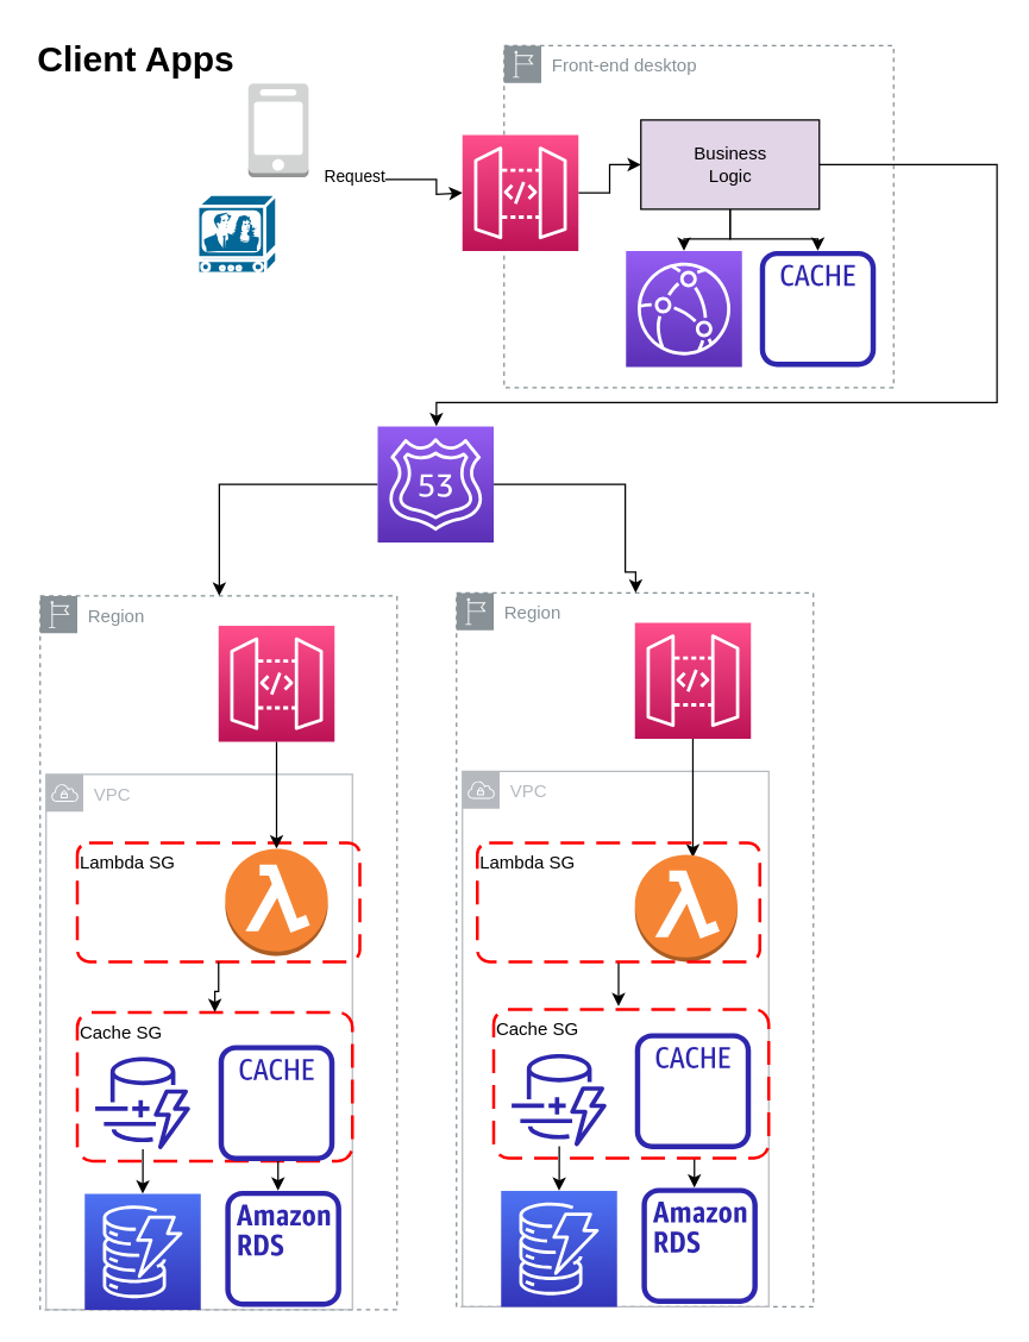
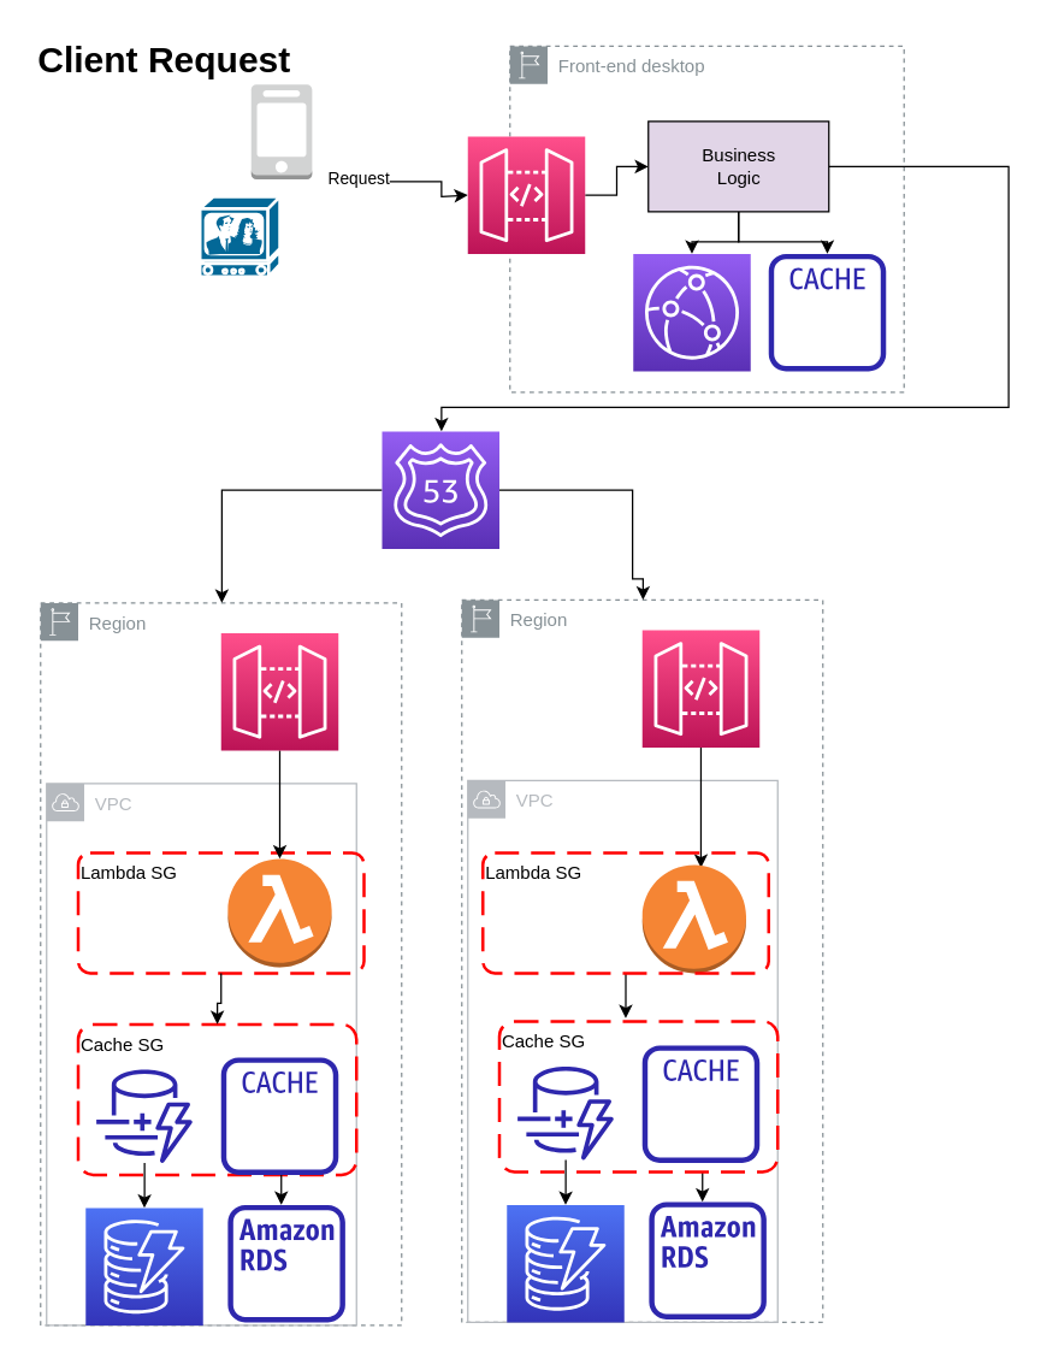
  <mxCell id="0" />
  <mxCell id="1" parent="0" />
  <mxCell id="2" value="Region" style="sketch=0;outlineConnect=0;gradientColor=none;html=1;whiteSpace=wrap;fontSize=12;fontStyle=0;shape=mxgraph.aws4.group;grIcon=mxgraph.aws4.group_region;strokeColor=#879196;fillColor=none;verticalAlign=top;align=left;spacingLeft=30;fontColor=#879196;dashed=1;" parent="1" vertex="1"><mxGeometry x="26.5" y="400" width="240" height="480" as="geometry" /></mxCell>
  <mxCell id="3" value="VPC" style="sketch=0;outlineConnect=0;gradientColor=none;html=1;whiteSpace=wrap;fontSize=12;fontStyle=0;shape=mxgraph.aws4.group;grIcon=mxgraph.aws4.group_vpc;strokeColor=#B6BABF;fillColor=none;verticalAlign=top;align=left;spacingLeft=30;fontColor=#B6BABF;dashed=0;" parent="1" vertex="1"><mxGeometry x="30.5" y="520" width="206" height="360" as="geometry" /></mxCell>
  <mxCell id="4" value="Lambda SG" style="rounded=1;arcSize=10;dashed=1;strokeColor=#ff0000;fillColor=none;gradientColor=none;dashPattern=8 4;strokeWidth=2;verticalAlign=top;align=left;" parent="1" vertex="1"><mxGeometry x="51.5" y="566" width="190" height="80" as="geometry" /></mxCell>
  <mxCell id="5" value="Cache SG" style="rounded=1;arcSize=10;dashed=1;strokeColor=#ff0000;fillColor=none;gradientColor=none;dashPattern=8 4;strokeWidth=2;verticalAlign=top;align=left;" parent="1" vertex="1"><mxGeometry x="51.5" y="680" width="185" height="100" as="geometry" /></mxCell>
  <mxCell id="6" value="" style="sketch=0;outlineConnect=0;fontColor=#232F3E;gradientColor=none;fillColor=#2E27AD;strokeColor=none;dashed=0;verticalLabelPosition=bottom;verticalAlign=top;align=center;html=1;fontSize=12;fontStyle=0;aspect=fixed;pointerEvents=1;shape=mxgraph.aws4.cache_node;" parent="1" vertex="1"><mxGeometry x="146.5" y="702" width="78" height="78" as="geometry" /></mxCell>
  <mxCell id="7" style="edgeStyle=orthogonalEdgeStyle;rounded=0;orthogonalLoop=1;jettySize=auto;html=1;entryX=0.5;entryY=0;entryDx=0;entryDy=0;entryPerimeter=0;" parent="1" source="8" target="9" edge="1"><mxGeometry relative="1" as="geometry"><mxPoint x="486.973" y="640" as="targetPoint" /></mxGeometry></mxCell>
  <mxCell id="8" value="" style="sketch=0;points=[[0,0,0],[0.25,0,0],[0.5,0,0],[0.75,0,0],[1,0,0],[0,1,0],[0.25,1,0],[0.5,1,0],[0.75,1,0],[1,1,0],[0,0.25,0],[0,0.5,0],[0,0.75,0],[1,0.25,0],[1,0.5,0],[1,0.75,0]];outlineConnect=0;fontColor=#232F3E;gradientColor=#FF4F8B;gradientDirection=north;fillColor=#BC1356;strokeColor=#ffffff;dashed=0;verticalLabelPosition=bottom;verticalAlign=top;align=center;html=1;fontSize=12;fontStyle=0;aspect=fixed;shape=mxgraph.aws4.resourceIcon;resIcon=mxgraph.aws4.api_gateway;" parent="1" vertex="1"><mxGeometry x="146.5" y="420" width="78" height="78" as="geometry" /></mxCell>
  <mxCell id="9" value="" style="outlineConnect=0;dashed=0;verticalLabelPosition=bottom;verticalAlign=top;align=center;html=1;shape=mxgraph.aws3.lambda_function;fillColor=#F58534;gradientColor=none;" parent="1" vertex="1"><mxGeometry x="151" y="570" width="69" height="72" as="geometry" /></mxCell>
  <mxCell id="10" style="edgeStyle=orthogonalEdgeStyle;rounded=0;orthogonalLoop=1;jettySize=auto;html=1;entryX=0.5;entryY=0;entryDx=0;entryDy=0;" parent="1" source="4" target="5" edge="1"><mxGeometry relative="1" as="geometry" /></mxCell>
  <mxCell id="11" style="edgeStyle=orthogonalEdgeStyle;rounded=0;orthogonalLoop=1;jettySize=auto;html=1;" parent="1" source="5" target="15" edge="1"><mxGeometry relative="1" as="geometry"><Array as="points"><mxPoint x="186.5" y="790" /><mxPoint x="186.5" y="790" /></Array></mxGeometry></mxCell>
  <mxCell id="12" style="edgeStyle=orthogonalEdgeStyle;rounded=0;orthogonalLoop=1;jettySize=auto;html=1;" parent="1" source="13" target="14" edge="1"><mxGeometry relative="1" as="geometry" /></mxCell>
  <mxCell id="13" value="" style="sketch=0;outlineConnect=0;fontColor=#232F3E;gradientColor=none;fillColor=#2E27AD;strokeColor=none;dashed=0;verticalLabelPosition=bottom;verticalAlign=top;align=center;html=1;fontSize=12;fontStyle=0;aspect=fixed;pointerEvents=1;shape=mxgraph.aws4.dynamodb_dax;" parent="1" vertex="1"><mxGeometry x="61.92" y="710" width="67.17" height="62" as="geometry" /></mxCell>
  <mxCell id="14" value="" style="sketch=0;points=[[0,0,0],[0.25,0,0],[0.5,0,0],[0.75,0,0],[1,0,0],[0,1,0],[0.25,1,0],[0.5,1,0],[0.75,1,0],[1,1,0],[0,0.25,0],[0,0.5,0],[0,0.75,0],[1,0.25,0],[1,0.5,0],[1,0.75,0]];outlineConnect=0;fontColor=#232F3E;gradientColor=#4D72F3;gradientDirection=north;fillColor=#3334B9;strokeColor=#ffffff;dashed=0;verticalLabelPosition=bottom;verticalAlign=top;align=center;html=1;fontSize=12;fontStyle=0;aspect=fixed;shape=mxgraph.aws4.resourceIcon;resIcon=mxgraph.aws4.dynamodb;" parent="1" vertex="1"><mxGeometry x="56.5" y="802" width="78" height="78" as="geometry" /></mxCell>
  <mxCell id="15" value="" style="sketch=0;outlineConnect=0;fontColor=#232F3E;gradientColor=none;fillColor=#2E27AD;strokeColor=none;dashed=0;verticalLabelPosition=bottom;verticalAlign=top;align=center;html=1;fontSize=12;fontStyle=0;aspect=fixed;pointerEvents=1;shape=mxgraph.aws4.rds_instance_alt;" parent="1" vertex="1"><mxGeometry x="151" y="800" width="78" height="78" as="geometry" /></mxCell>
  <mxCell id="16" value="Region" style="sketch=0;outlineConnect=0;gradientColor=none;html=1;whiteSpace=wrap;fontSize=12;fontStyle=0;shape=mxgraph.aws4.group;grIcon=mxgraph.aws4.group_region;strokeColor=#879196;fillColor=none;verticalAlign=top;align=left;spacingLeft=30;fontColor=#879196;dashed=1;" parent="1" vertex="1"><mxGeometry x="306.5" y="398" width="240" height="480" as="geometry" /></mxCell>
  <mxCell id="17" value="VPC" style="sketch=0;outlineConnect=0;gradientColor=none;html=1;whiteSpace=wrap;fontSize=12;fontStyle=0;shape=mxgraph.aws4.group;grIcon=mxgraph.aws4.group_vpc;strokeColor=#B6BABF;fillColor=none;verticalAlign=top;align=left;spacingLeft=30;fontColor=#B6BABF;dashed=0;" parent="1" vertex="1"><mxGeometry x="310.5" y="518" width="206" height="360" as="geometry" /></mxCell>
  <mxCell id="18" style="edgeStyle=orthogonalEdgeStyle;rounded=0;orthogonalLoop=1;jettySize=auto;html=1;entryX=0.763;entryY=0.125;entryDx=0;entryDy=0;entryPerimeter=0;" parent="1" source="19" target="29" edge="1"><mxGeometry relative="1" as="geometry" /></mxCell>
  <mxCell id="19" value="" style="sketch=0;points=[[0,0,0],[0.25,0,0],[0.5,0,0],[0.75,0,0],[1,0,0],[0,1,0],[0.25,1,0],[0.5,1,0],[0.75,1,0],[1,1,0],[0,0.25,0],[0,0.5,0],[0,0.75,0],[1,0.25,0],[1,0.5,0],[1,0.75,0]];outlineConnect=0;fontColor=#232F3E;gradientColor=#FF4F8B;gradientDirection=north;fillColor=#BC1356;strokeColor=#ffffff;dashed=0;verticalLabelPosition=bottom;verticalAlign=top;align=center;html=1;fontSize=12;fontStyle=0;aspect=fixed;shape=mxgraph.aws4.resourceIcon;resIcon=mxgraph.aws4.api_gateway;" parent="1" vertex="1"><mxGeometry x="426.5" y="418" width="78" height="78" as="geometry" /></mxCell>
  <mxCell id="20" style="edgeStyle=orthogonalEdgeStyle;rounded=0;orthogonalLoop=1;jettySize=auto;html=1;" parent="1" source="21" target="25" edge="1"><mxGeometry relative="1" as="geometry"><Array as="points"><mxPoint x="466.5" y="790" /><mxPoint x="466.5" y="790" /></Array></mxGeometry></mxCell>
  <mxCell id="21" value="Cache SG" style="rounded=1;arcSize=10;dashed=1;strokeColor=#ff0000;fillColor=none;gradientColor=none;dashPattern=8 4;strokeWidth=2;verticalAlign=top;align=left;" parent="1" vertex="1"><mxGeometry x="331.5" y="678" width="185" height="100" as="geometry" /></mxCell>
  <mxCell id="22" style="edgeStyle=orthogonalEdgeStyle;rounded=0;orthogonalLoop=1;jettySize=auto;html=1;" parent="1" source="23" target="24" edge="1"><mxGeometry relative="1" as="geometry" /></mxCell>
  <mxCell id="23" value="" style="sketch=0;outlineConnect=0;fontColor=#232F3E;gradientColor=none;fillColor=#2E27AD;strokeColor=none;dashed=0;verticalLabelPosition=bottom;verticalAlign=top;align=center;html=1;fontSize=12;fontStyle=0;aspect=fixed;pointerEvents=1;shape=mxgraph.aws4.dynamodb_dax;" parent="1" vertex="1"><mxGeometry x="341.92" y="708" width="67.17" height="62" as="geometry" /></mxCell>
  <mxCell id="24" value="" style="sketch=0;points=[[0,0,0],[0.25,0,0],[0.5,0,0],[0.75,0,0],[1,0,0],[0,1,0],[0.25,1,0],[0.5,1,0],[0.75,1,0],[1,1,0],[0,0.25,0],[0,0.5,0],[0,0.75,0],[1,0.25,0],[1,0.5,0],[1,0.75,0]];outlineConnect=0;fontColor=#232F3E;gradientColor=#4D72F3;gradientDirection=north;fillColor=#3334B9;strokeColor=#ffffff;dashed=0;verticalLabelPosition=bottom;verticalAlign=top;align=center;html=1;fontSize=12;fontStyle=0;aspect=fixed;shape=mxgraph.aws4.resourceIcon;resIcon=mxgraph.aws4.dynamodb;" parent="1" vertex="1"><mxGeometry x="336.5" y="800" width="78" height="78" as="geometry" /></mxCell>
  <mxCell id="25" value="" style="sketch=0;outlineConnect=0;fontColor=#232F3E;gradientColor=none;fillColor=#2E27AD;strokeColor=none;dashed=0;verticalLabelPosition=bottom;verticalAlign=top;align=center;html=1;fontSize=12;fontStyle=0;aspect=fixed;pointerEvents=1;shape=mxgraph.aws4.rds_instance_alt;" parent="1" vertex="1"><mxGeometry x="431" y="798" width="78" height="78" as="geometry" /></mxCell>
  <mxCell id="26" value="" style="sketch=0;outlineConnect=0;fontColor=#232F3E;gradientColor=none;fillColor=#2E27AD;strokeColor=none;dashed=0;verticalLabelPosition=bottom;verticalAlign=top;align=center;html=1;fontSize=12;fontStyle=0;aspect=fixed;pointerEvents=1;shape=mxgraph.aws4.cache_node;" parent="1" vertex="1"><mxGeometry x="426.5" y="694" width="78" height="78" as="geometry" /></mxCell>
  <mxCell id="27" value="" style="outlineConnect=0;dashed=0;verticalLabelPosition=bottom;verticalAlign=top;align=center;html=1;shape=mxgraph.aws3.lambda_function;fillColor=#F58534;gradientColor=none;" parent="1" vertex="1"><mxGeometry x="426.5" y="574" width="69" height="72" as="geometry" /></mxCell>
  <mxCell id="28" style="edgeStyle=orthogonalEdgeStyle;rounded=0;orthogonalLoop=1;jettySize=auto;html=1;entryX=0.454;entryY=-0.02;entryDx=0;entryDy=0;entryPerimeter=0;" parent="1" source="29" target="21" edge="1"><mxGeometry relative="1" as="geometry" /></mxCell>
  <mxCell id="29" value="Lambda SG" style="rounded=1;arcSize=10;dashed=1;strokeColor=#ff0000;fillColor=none;gradientColor=none;dashPattern=8 4;strokeWidth=2;verticalAlign=top;align=left;" parent="1" vertex="1"><mxGeometry x="320.5" y="566" width="190" height="80" as="geometry" /></mxCell>
  <mxCell id="30" style="edgeStyle=orthogonalEdgeStyle;rounded=0;orthogonalLoop=1;jettySize=auto;html=1;entryX=0;entryY=0.5;entryDx=0;entryDy=0;entryPerimeter=0;" parent="1" source="32" target="37" edge="1"><mxGeometry relative="1" as="geometry"><Array as="points"><mxPoint x="293" y="120" /><mxPoint x="293" y="130" /></Array><mxPoint x="292.5" y="220" as="targetPoint" /></mxGeometry></mxCell>
  <mxCell id="31" value="Request" style="edgeLabel;html=1;align=center;verticalAlign=middle;resizable=0;points=[];" parent="30" vertex="1" connectable="0"><mxGeometry x="-0.664" y="3" relative="1" as="geometry"><mxPoint as="offset" /></mxGeometry></mxCell>
- <mxCell id="32" value="&lt;h1&gt;Client Apps&lt;/h1&gt;" style="text;html=1;strokeColor=none;fillColor=none;spacing=5;spacingTop=-20;whiteSpace=wrap;overflow=hidden;rounded=0;" parent="1" vertex="1"><mxGeometry x="20" y="20" width="200" height="168.5" as="geometry" /></mxCell>
+ <mxCell id="32" value="&lt;h1&gt;Client Request&lt;/h1&gt;" style="text;html=1;strokeColor=none;fillColor=none;spacing=5;spacingTop=-20;whiteSpace=wrap;overflow=hidden;rounded=0;" parent="1" vertex="1"><mxGeometry x="20" y="20" width="200" height="168.5" as="geometry" /></mxCell>
  <mxCell id="33" value="" style="outlineConnect=0;dashed=0;verticalLabelPosition=bottom;verticalAlign=top;align=center;html=1;shape=mxgraph.aws3.mobile_client;fillColor=#D2D3D3;gradientColor=none;" parent="1" vertex="1"><mxGeometry x="166.5" y="55.5" width="40.5" height="63" as="geometry" /></mxCell>
  <mxCell id="34" value="" style="shape=mxgraph.cisco.misc.tv;html=1;pointerEvents=1;dashed=0;fillColor=#036897;strokeColor=#ffffff;strokeWidth=2;verticalLabelPosition=bottom;verticalAlign=top;align=center;outlineConnect=0;" parent="1" vertex="1"><mxGeometry x="132.5" y="130" width="53" height="53" as="geometry" /></mxCell>
  <mxCell id="35" value="Front-end desktop&lt;br&gt;" style="sketch=0;outlineConnect=0;gradientColor=none;html=1;whiteSpace=wrap;fontSize=12;fontStyle=0;shape=mxgraph.aws4.group;grIcon=mxgraph.aws4.group_region;strokeColor=#879196;fillColor=none;verticalAlign=top;align=left;spacingLeft=30;fontColor=#879196;dashed=1;" vertex="1" parent="1"><mxGeometry x="338.5" y="30" width="262" height="230" as="geometry" /></mxCell>
  <mxCell id="36" style="edgeStyle=orthogonalEdgeStyle;rounded=0;orthogonalLoop=1;jettySize=auto;html=1;" edge="1" parent="1" source="37" target="41"><mxGeometry relative="1" as="geometry" /></mxCell>
  <mxCell id="37" value="" style="sketch=0;points=[[0,0,0],[0.25,0,0],[0.5,0,0],[0.75,0,0],[1,0,0],[0,1,0],[0.25,1,0],[0.5,1,0],[0.75,1,0],[1,1,0],[0,0.25,0],[0,0.5,0],[0,0.75,0],[1,0.25,0],[1,0.5,0],[1,0.75,0]];outlineConnect=0;fontColor=#232F3E;gradientColor=#FF4F8B;gradientDirection=north;fillColor=#BC1356;strokeColor=#ffffff;dashed=0;verticalLabelPosition=bottom;verticalAlign=top;align=center;html=1;fontSize=12;fontStyle=0;aspect=fixed;shape=mxgraph.aws4.resourceIcon;resIcon=mxgraph.aws4.api_gateway;" vertex="1" parent="1"><mxGeometry x="310.5" y="90" width="78" height="78" as="geometry" /></mxCell>
  <mxCell id="38" style="edgeStyle=orthogonalEdgeStyle;rounded=0;orthogonalLoop=1;jettySize=auto;html=1;" edge="1" parent="1" source="41" target="42"><mxGeometry relative="1" as="geometry" /></mxCell>
  <mxCell id="39" style="edgeStyle=orthogonalEdgeStyle;rounded=0;orthogonalLoop=1;jettySize=auto;html=1;" edge="1" parent="1" source="41" target="43"><mxGeometry relative="1" as="geometry" /></mxCell>
  <mxCell id="40" style="edgeStyle=orthogonalEdgeStyle;rounded=0;orthogonalLoop=1;jettySize=auto;html=1;" edge="1" parent="1" source="41" target="46"><mxGeometry relative="1" as="geometry"><Array as="points"><mxPoint x="670" y="110" /><mxPoint x="670" y="270" /><mxPoint x="293" y="270" /></Array></mxGeometry></mxCell>
  <mxCell id="41" value="Business&lt;br&gt;Logic" style="rounded=0;whiteSpace=wrap;html=1;fillColor=#e1d5e7;" vertex="1" parent="1"><mxGeometry x="430.5" y="80" width="120" height="60" as="geometry" /></mxCell>
  <mxCell id="42" value="" style="sketch=0;points=[[0,0,0],[0.25,0,0],[0.5,0,0],[0.75,0,0],[1,0,0],[0,1,0],[0.25,1,0],[0.5,1,0],[0.75,1,0],[1,1,0],[0,0.25,0],[0,0.5,0],[0,0.75,0],[1,0.25,0],[1,0.5,0],[1,0.75,0]];outlineConnect=0;fontColor=#232F3E;gradientColor=#945DF2;gradientDirection=north;fillColor=#5A30B5;strokeColor=#ffffff;dashed=0;verticalLabelPosition=bottom;verticalAlign=top;align=center;html=1;fontSize=12;fontStyle=0;aspect=fixed;shape=mxgraph.aws4.resourceIcon;resIcon=mxgraph.aws4.cloudfront;" vertex="1" parent="1"><mxGeometry x="420.5" y="168" width="78" height="78" as="geometry" /></mxCell>
  <mxCell id="43" value="" style="sketch=0;outlineConnect=0;fontColor=#232F3E;gradientColor=none;fillColor=#2E27AD;strokeColor=none;dashed=0;verticalLabelPosition=bottom;verticalAlign=top;align=center;html=1;fontSize=12;fontStyle=0;aspect=fixed;pointerEvents=1;shape=mxgraph.aws4.cache_node;" vertex="1" parent="1"><mxGeometry x="510.5" y="168" width="78" height="78" as="geometry" /></mxCell>
  <mxCell id="44" style="edgeStyle=orthogonalEdgeStyle;rounded=0;orthogonalLoop=1;jettySize=auto;html=1;" edge="1" parent="1" source="46" target="2"><mxGeometry relative="1" as="geometry"><Array as="points"><mxPoint x="147" y="325" /></Array></mxGeometry></mxCell>
  <mxCell id="45" style="edgeStyle=orthogonalEdgeStyle;rounded=0;orthogonalLoop=1;jettySize=auto;html=1;" edge="1" parent="1" source="46" target="16"><mxGeometry relative="1" as="geometry"><mxPoint x="450" y="390" as="targetPoint" /><Array as="points"><mxPoint x="420" y="325" /><mxPoint x="420" y="384" /><mxPoint x="427" y="384" /></Array></mxGeometry></mxCell>
  <mxCell id="46" value="" style="sketch=0;points=[[0,0,0],[0.25,0,0],[0.5,0,0],[0.75,0,0],[1,0,0],[0,1,0],[0.25,1,0],[0.5,1,0],[0.75,1,0],[1,1,0],[0,0.25,0],[0,0.5,0],[0,0.75,0],[1,0.25,0],[1,0.5,0],[1,0.75,0]];outlineConnect=0;fontColor=#232F3E;gradientColor=#945DF2;gradientDirection=north;fillColor=#5A30B5;strokeColor=#ffffff;dashed=0;verticalLabelPosition=bottom;verticalAlign=top;align=center;html=1;fontSize=12;fontStyle=0;aspect=fixed;shape=mxgraph.aws4.resourceIcon;resIcon=mxgraph.aws4.route_53;" vertex="1" parent="1"><mxGeometry x="253.5" y="286" width="78" height="78" as="geometry" /></mxCell>
